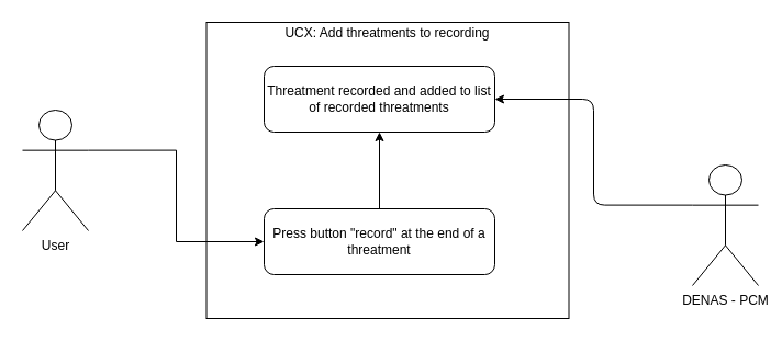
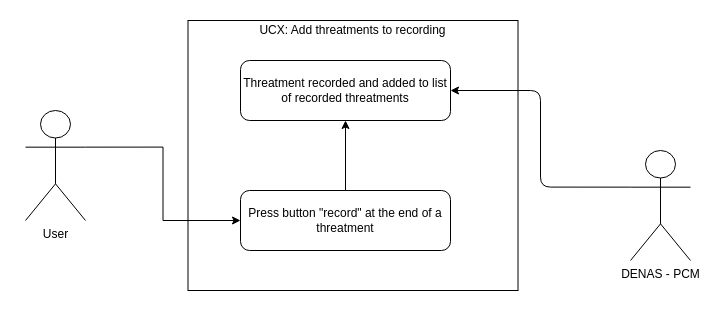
  <mxCell id="0" />
  <mxCell id="1" parent="0" />
  <mxCell id="2" value="" style="rounded=0;whiteSpace=wrap;html=1;" vertex="1" parent="1"><mxGeometry x="187.5" y="20" width="330" height="270" as="geometry" /></mxCell>
  <mxCell id="3" style="edgeStyle=orthogonalEdgeStyle;rounded=0;orthogonalLoop=1;jettySize=auto;html=1;exitX=1;exitY=0.333;exitDx=0;exitDy=0;exitPerimeter=0;" edge="1" parent="1" source="4" target="8"><mxGeometry relative="1" as="geometry" /></mxCell>
- <mxCell id="4" value="User" style="shape=umlActor;verticalLabelPosition=bottom;verticalAlign=top;html=1;outlineConnect=0;" vertex="1" parent="1"><mxGeometry x="20" y="100" width="60" height="110" as="geometry" /></mxCell>
+ <mxCell id="4" value="User" style="shape=umlActor;verticalLabelPosition=bottom;verticalAlign=top;html=1;outlineConnect=0;" vertex="1" parent="1"><mxGeometry x="25" y="110" width="60" height="110" as="geometry" /></mxCell>
  <mxCell id="5" value="UCX: Add threatments to recording" style="text;html=1;strokeColor=none;fillColor=none;align=center;verticalAlign=middle;whiteSpace=wrap;rounded=0;" vertex="1" parent="1"><mxGeometry x="210" y="20" width="285" height="20" as="geometry" /></mxCell>
  <mxCell id="6" value="DENAS - PCM" style="shape=umlActor;verticalLabelPosition=bottom;verticalAlign=top;html=1;outlineConnect=0;" vertex="1" parent="1"><mxGeometry x="630" y="150" width="60" height="110" as="geometry" /></mxCell>
  <mxCell id="7" style="edgeStyle=orthogonalEdgeStyle;rounded=0;orthogonalLoop=1;jettySize=auto;html=1;" edge="1" parent="1" source="8" target="9"><mxGeometry relative="1" as="geometry" /></mxCell>
  <mxCell id="8" value="Press button &quot;record&quot; at the end of a threatment" style="rounded=1;whiteSpace=wrap;html=1;" vertex="1" parent="1"><mxGeometry x="240" y="190" width="210" height="60" as="geometry" /></mxCell>
  <mxCell id="9" value="Threatment recorded and added to list of recorded threatments" style="rounded=1;whiteSpace=wrap;html=1;" vertex="1" parent="1"><mxGeometry x="240" y="60" width="210" height="60" as="geometry" /></mxCell>
  <mxCell id="10" value="" style="endArrow=classic;html=1;strokeColor=#000000;edgeStyle=orthogonalEdgeStyle;entryX=1;entryY=0.5;entryDx=0;entryDy=0;exitX=0;exitY=0.333;exitDx=0;exitDy=0;exitPerimeter=0;" edge="1" parent="1" source="6" target="9"><mxGeometry width="50" height="50" relative="1" as="geometry"><mxPoint x="650" y="210" as="sourcePoint" /><mxPoint x="460" y="180" as="targetPoint" /></mxGeometry></mxCell>
